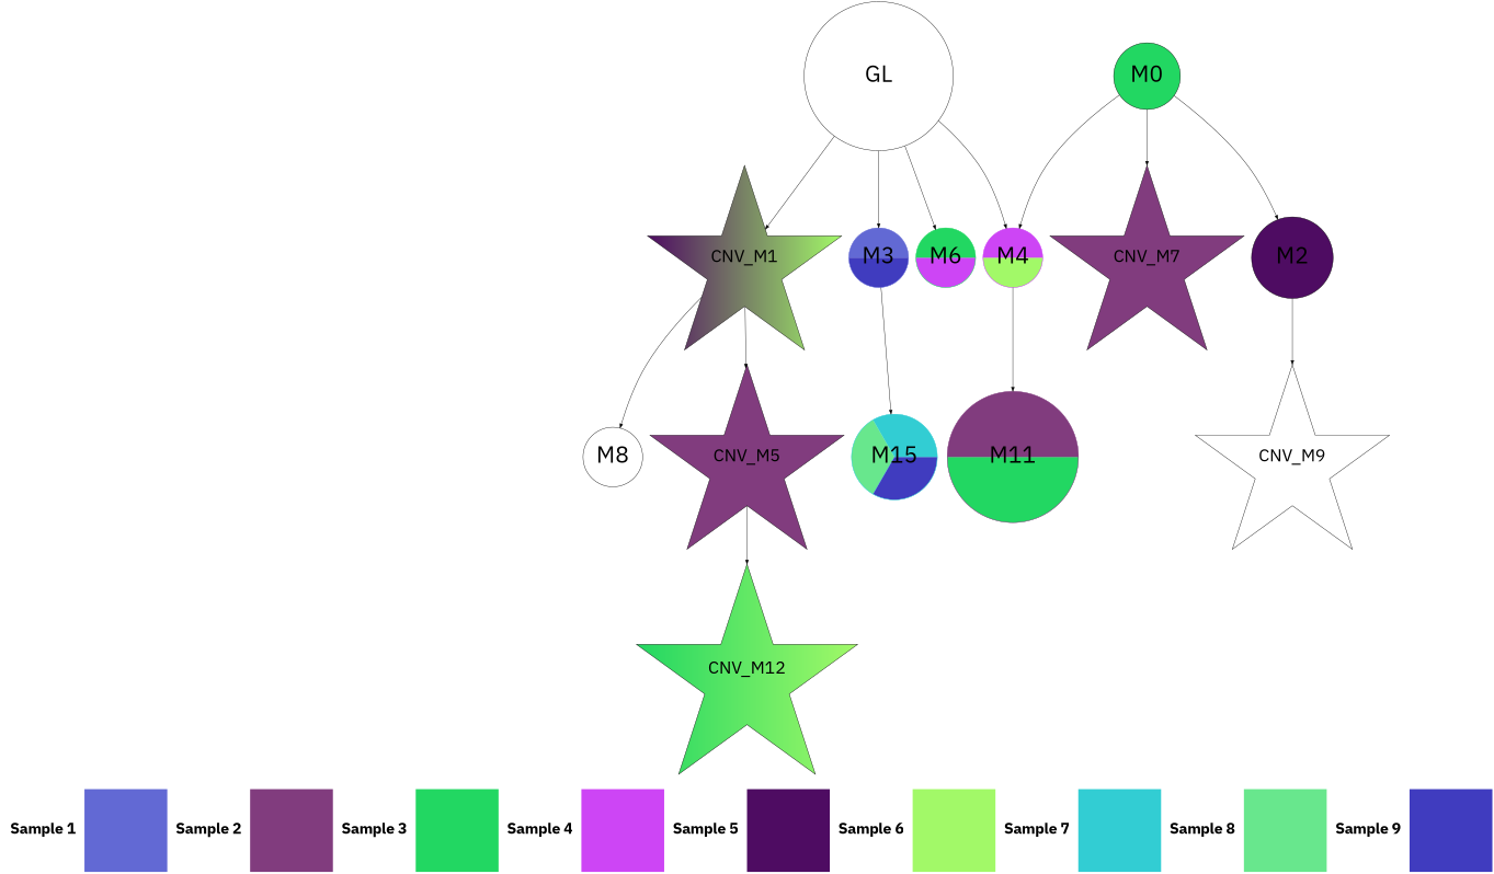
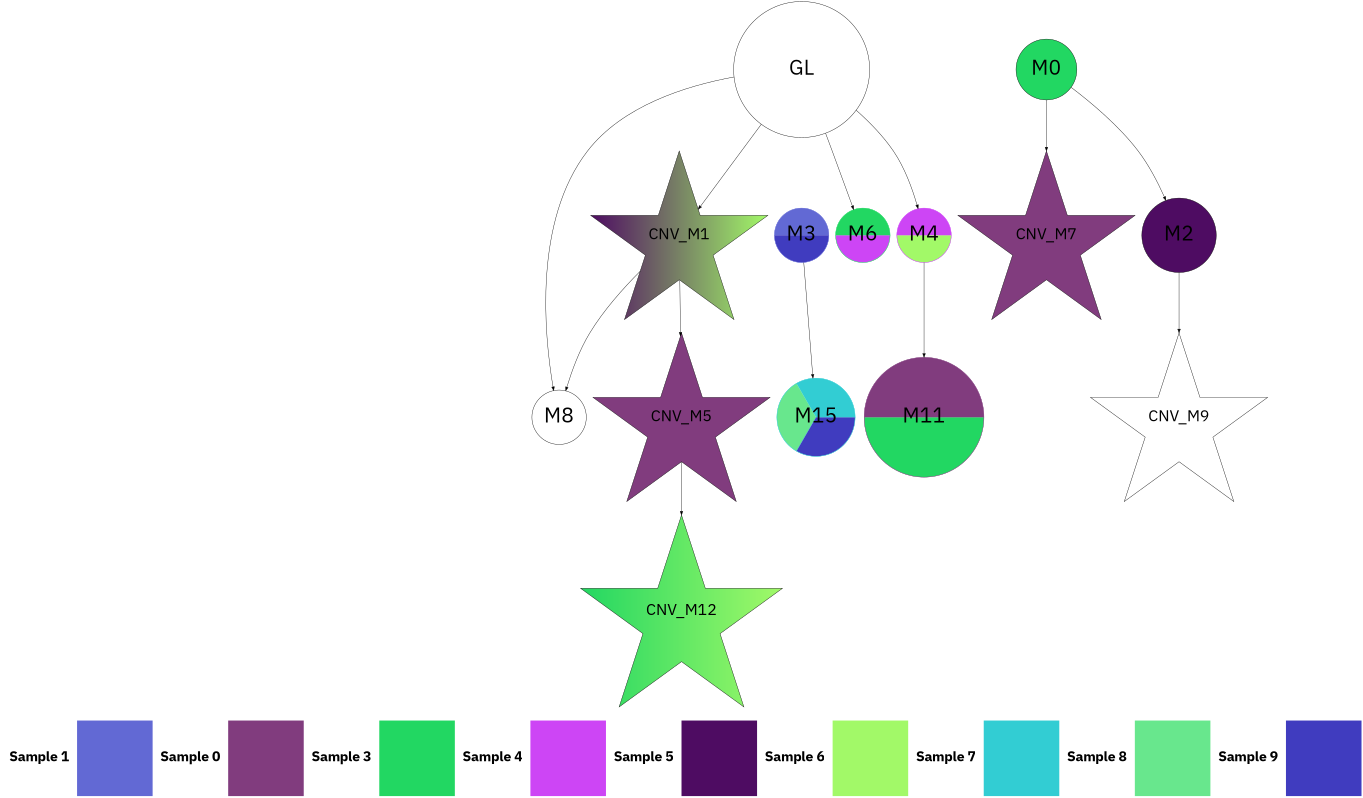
  digraph {
    fontname="IBM Plex Sans"
    rankdir=TB
    node [fontname="IBM Plex Sans" shape=circle fontsize=56 style=filled]
    edge [fontname="IBM Plex Sans"]
-   n1 [label=<<TABLE border="0" cellborder="0" cellspacing="0">  <TR><TD width="200" height="200" colspan="1"><FONT POINT-SIZE="36.0"><B>Sample 1</B></FONT></TD><TD width="200" height="200" colspan="1" BGCOLOR="#6269d4"></TD> <TD width="200" height="200" colspan="1"><FONT POINT-SIZE="36.0"><B>Sample 2</B></FONT></TD><TD width="200" height="200" colspan="1" BGCOLOR="#813c7e"></TD> <TD width="200" height="200" colspan="1"><FONT POINT-SIZE="36.0"><B>Sample 3</B></FONT></TD><TD width="200" height="200" colspan="1" BGCOLOR="#22d762"></TD> <TD width="200" height="200" colspan="1"><FONT POINT-SIZE="36.0"><B>Sample 4</B></FONT></TD><TD width="200" height="200" colspan="1" BGCOLOR="#cd45f5"></TD> <TD width="200" height="200" colspan="1"><FONT POINT-SIZE="36.0"><B>Sample 5</B></FONT></TD><TD width="200" height="200" colspan="1" BGCOLOR="#4e0c62"></TD> <TD width="200" height="200" colspan="1"><FONT POINT-SIZE="36.0"><B>Sample 6</B></FONT></TD><TD width="200" height="200" colspan="1" BGCOLOR="#a2f968"></TD> <TD width="200" height="200" colspan="1"><FONT POINT-SIZE="36.0"><B>Sample 7</B></FONT></TD><TD width="200" height="200" colspan="1" BGCOLOR="#32cdd3"></TD> <TD width="200" height="200" colspan="1"><FONT POINT-SIZE="36.0"><B>Sample 8</B></FONT></TD><TD width="200" height="200" colspan="1" BGCOLOR="#68e78d"></TD> <TD width="200" height="200" colspan="1"><FONT POINT-SIZE="36.0"><B>Sample 9</B></FONT></TD><TD width="200" height="200" colspan="1" BGCOLOR="#403cbf"></TD> </TR></TABLE>> margin=0 shape=none fontsize="" style=""]
+   n1 [label=<<TABLE border="0" cellborder="0" cellspacing="0">  <TR><TD width="200" height="200" colspan="1"><FONT POINT-SIZE="36.0"><B>Sample 1</B></FONT></TD><TD width="200" height="200" colspan="1" BGCOLOR="#6269d4"></TD> <TD width="200" height="200" colspan="1"><FONT POINT-SIZE="36.0"><B>Sample 0</B></FONT></TD><TD width="200" height="200" colspan="1" BGCOLOR="#813c7e"></TD> <TD width="200" height="200" colspan="1"><FONT POINT-SIZE="36.0"><B>Sample 3</B></FONT></TD><TD width="200" height="200" colspan="1" BGCOLOR="#22d762"></TD> <TD width="200" height="200" colspan="1"><FONT POINT-SIZE="36.0"><B>Sample 4</B></FONT></TD><TD width="200" height="200" colspan="1" BGCOLOR="#cd45f5"></TD> <TD width="200" height="200" colspan="1"><FONT POINT-SIZE="36.0"><B>Sample 5</B></FONT></TD><TD width="200" height="200" colspan="1" BGCOLOR="#4e0c62"></TD> <TD width="200" height="200" colspan="1"><FONT POINT-SIZE="36.0"><B>Sample 6</B></FONT></TD><TD width="200" height="200" colspan="1" BGCOLOR="#a2f968"></TD> <TD width="200" height="200" colspan="1"><FONT POINT-SIZE="36.0"><B>Sample 7</B></FONT></TD><TD width="200" height="200" colspan="1" BGCOLOR="#32cdd3"></TD> <TD width="200" height="200" colspan="1"><FONT POINT-SIZE="36.0"><B>Sample 8</B></FONT></TD><TD width="200" height="200" colspan="1" BGCOLOR="#68e78d"></TD> <TD width="200" height="200" colspan="1"><FONT POINT-SIZE="36.0"><B>Sample 9</B></FONT></TD><TD width="200" height="200" colspan="1" BGCOLOR="#403cbf"></TD> </TR></TABLE>> margin=0 shape=none fontsize="" style=""]
    n2 [height=5 label=GL width=5 shape="" style=""]
    n3 [fillcolor="#4e0c62:#a2f968" fontsize=42 label=CNV_M1 shape=star]
    n4 [color="#6269d4:#403cbf" height=2 label=M3 style=wedged width=1.28]
    n5 [color="#22d762:#cd45f5" height=2 label=M6 style=wedged width=0.06]
    n6 [color="#cd45f5:#a2f968" height=2 label=M4 style=wedged width=1.68]
    n7 [fillcolor="#22d762" height=2 label=M0 width=2.24]
    n8 [fillcolor="#4e0c62" height=2 label=M2 width=2.73]
    n9 [fillcolor="#813c7e" fontsize=42 label=CNV_M7 shape=star]
    n10 [fillcolor="#813c7e" fontsize=42 label=CNV_M5 shape=star]
    n11 [fillcolor=white height=2 label=M8 width=1.84]
    n12 [color="#32cdd3:#68e78d:#403cbf" height=2 label=M15 style=wedged width=2.87]
    n13 [fillcolor=white fontsize=42 label=CNV_M9 shape=star]
    n14 [color="#813c7e:#22d762" height=2 label=M11 style=wedged width=4.4]
    n15 [fillcolor="#22d762:#a2f968" fontsize=42 label=CNV_M12 shape=star]
    subgraph sub_1 {
      rank=sink
      n1
    }
    n2 -> n3
-   n2 -> n4
+   n2 -> n11
    n2 -> n5
    n2 -> n6
    n3 -> n10
    n3 -> n11
    n4 -> n12
    n6 -> n14
-   n7 -> n6
    n7 -> n8
    n7 -> n9
    n8 -> n13
    n10 -> n15
  }
